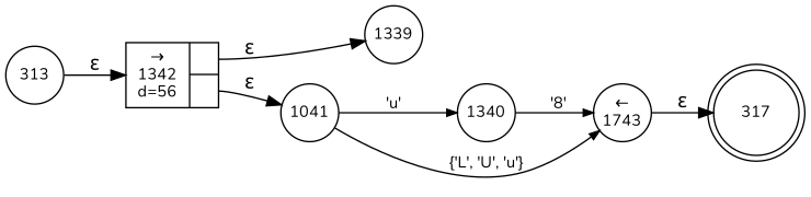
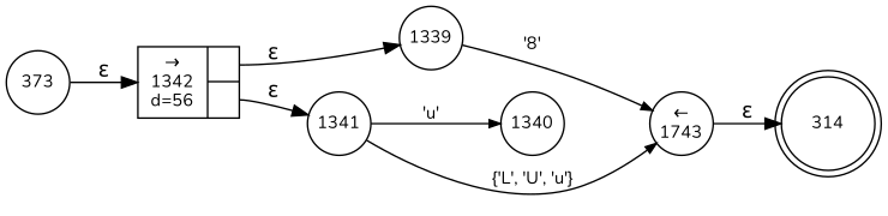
  digraph {
    fontname=Nunito
    rankdir=LR
    node [fixedsize=true fontname=Nunito fontsize=11 shape=circle peripheries=1]
    edge [fontname=Nunito]
-   n1 [label=317 shape=doublecircle width=.6 peripheries=""]
-   n2 [label=313 width=.55]
+   n1 [label=314 shape=doublecircle width=.6 peripheries=""]
+   n2 [label=373 width=.55]
    n3 [fixedsize=false label="{&rarr;\n1342\nd=56|{<p0>|<p1>}}" shape=record]
    n4 [label=1339 width=.55]
-   n5 [label=1041 width=.55]
+   n5 [label=1341 width=.55]
    n6 [label=1340 width=.55]
    n7 [label="&larr;\n1743" width=.55]
    n2 -> n3 [label="&epsilon;"]
    n3 -> n4 [label="&epsilon;" tailport=p0]
    n3 -> n5 [label="&epsilon;" tailport=p1]
    n5 -> n6 [arrowhead=normal arrowsize=.7 fontsize=11 label="'u'"]
    n5 -> n7 [arrowhead=normal arrowsize=.7 fontsize=11 label="{'L', 'U', 'u'}"]
-   n6 -> n7 [arrowhead=normal arrowsize=.7 fontsize=11 label="'8'"]
+   n4 -> n7 [arrowhead=normal arrowsize=.7 fontsize=11 label="'8'"]
    n7 -> n1 [label="&epsilon;"]
  }
